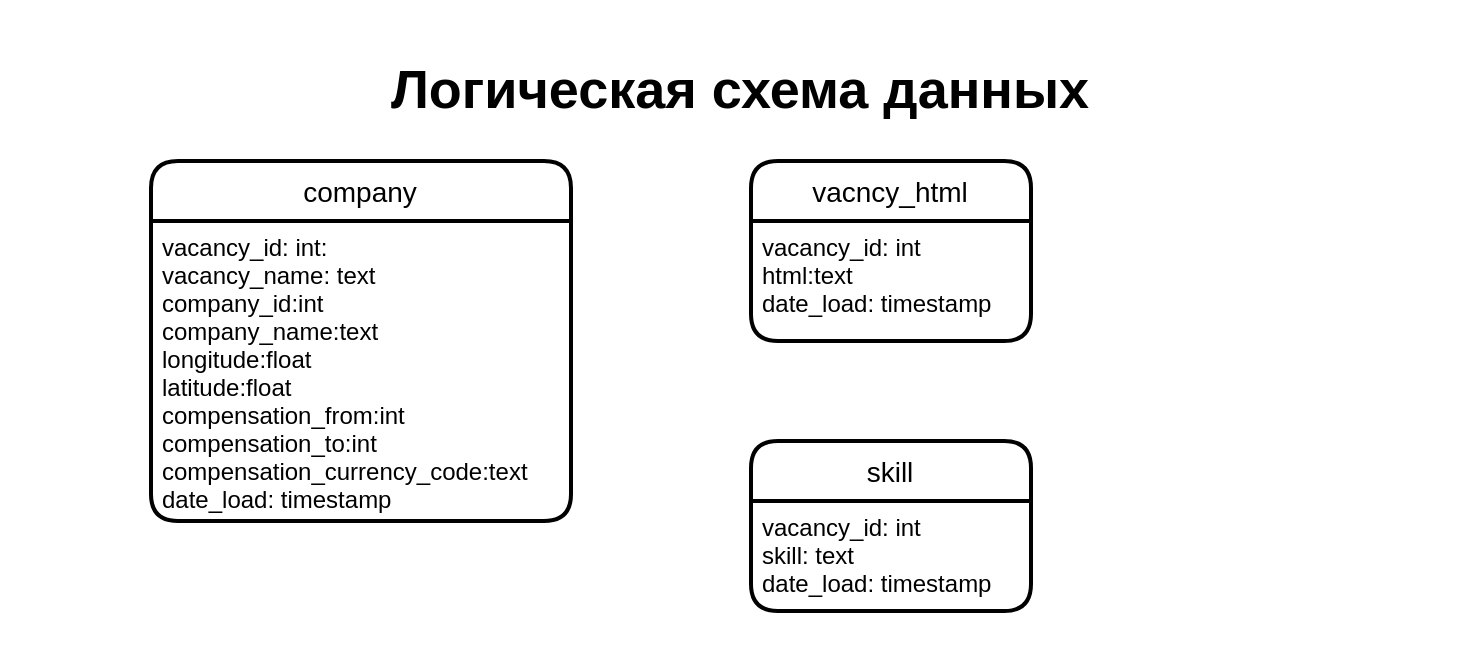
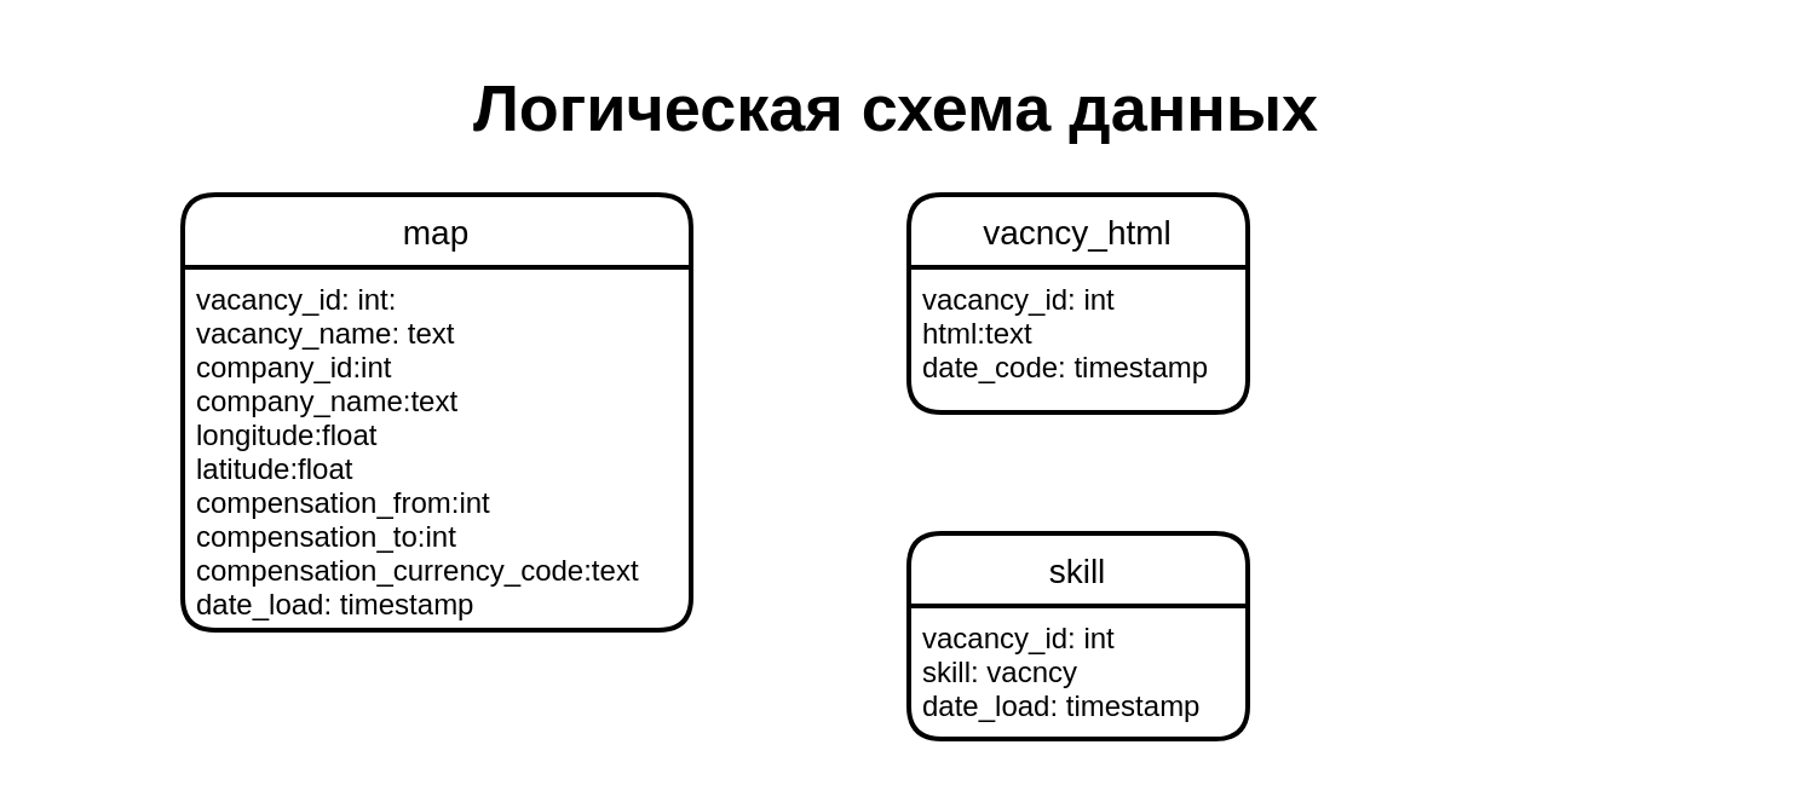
  <mxCell id="0" />
  <mxCell id="1" parent="0" />
  <mxCell id="2" value="vacncy_html" style="swimlane;childLayout=stackLayout;horizontal=1;startSize=30;horizontalStack=0;rounded=1;fontSize=14;fontStyle=0;strokeWidth=2;resizeParent=0;resizeLast=1;shadow=0;dashed=0;align=center;fillColor=default;gradientColor=none;" parent="1" vertex="1"><mxGeometry x="375" y="80" width="140" height="90" as="geometry" /></mxCell>
- <mxCell id="3" value="vacancy_id: int&#10;html:text&#10;date_load: timestamp" style="align=left;strokeColor=none;fillColor=none;spacingLeft=4;fontSize=12;verticalAlign=top;resizable=0;rotatable=0;part=1;" parent="2" vertex="1"><mxGeometry y="30" width="140" height="60" as="geometry" /></mxCell>
+ <mxCell id="3" value="vacancy_id: int&#10;html:text&#10;date_code: timestamp" style="align=left;strokeColor=none;fillColor=none;spacingLeft=4;fontSize=12;verticalAlign=top;resizable=0;rotatable=0;part=1;" parent="2" vertex="1"><mxGeometry y="30" width="140" height="60" as="geometry" /></mxCell>
  <mxCell id="4" value="skill" style="swimlane;childLayout=stackLayout;horizontal=1;startSize=30;horizontalStack=0;rounded=1;fontSize=14;fontStyle=0;strokeWidth=2;resizeParent=0;resizeLast=1;shadow=0;dashed=0;align=center;fillColor=default;gradientColor=none;" parent="1" vertex="1"><mxGeometry x="375" y="220" width="140" height="85" as="geometry" /></mxCell>
- <mxCell id="5" value="vacancy_id: int&#10;skill: text&#10;date_load: timestamp" style="align=left;strokeColor=none;fillColor=none;spacingLeft=4;fontSize=12;verticalAlign=top;resizable=0;rotatable=0;part=1;" parent="4" vertex="1"><mxGeometry y="30" width="140" height="55" as="geometry" /></mxCell>
+ <mxCell id="5" value="vacancy_id: int&#10;skill: vacncy&#10;date_load: timestamp" style="align=left;strokeColor=none;fillColor=none;spacingLeft=4;fontSize=12;verticalAlign=top;resizable=0;rotatable=0;part=1;" parent="4" vertex="1"><mxGeometry y="30" width="140" height="55" as="geometry" /></mxCell>
  <mxCell id="6" value="&lt;span style=&quot;font-size: 27px&quot;&gt;&lt;b&gt;Логическая схема данных&lt;/b&gt;&lt;/span&gt;" style="text;html=1;strokeColor=none;fillColor=none;align=center;verticalAlign=middle;whiteSpace=wrap;rounded=0;" parent="1" vertex="1"><mxGeometry x="20" y="20" width="700" height="50" as="geometry" /></mxCell>
- <mxCell id="7" value="company" style="swimlane;childLayout=stackLayout;horizontal=1;startSize=30;horizontalStack=0;rounded=1;fontSize=14;fontStyle=0;strokeWidth=2;resizeParent=0;resizeLast=1;shadow=0;dashed=0;align=center;fillColor=default;gradientColor=none;" parent="1" vertex="1"><mxGeometry x="75" y="80" width="210" height="180" as="geometry" /></mxCell>
+ <mxCell id="7" value="map" style="swimlane;childLayout=stackLayout;horizontal=1;startSize=30;horizontalStack=0;rounded=1;fontSize=14;fontStyle=0;strokeWidth=2;resizeParent=0;resizeLast=1;shadow=0;dashed=0;align=center;fillColor=default;gradientColor=none;" parent="1" vertex="1"><mxGeometry x="75" y="80" width="210" height="180" as="geometry" /></mxCell>
  <mxCell id="8" value="vacancy_id: int: &#10;vacancy_name: text&#10;company_id:int&#10;company_name:text&#10;longitude:float&#10;latitude:float&#10;compensation_from:int&#10;compensation_to:int&#10;compensation_currency_code:text&#10;date_load: timestamp" style="align=left;strokeColor=none;fillColor=none;spacingLeft=4;fontSize=12;verticalAlign=top;resizable=0;rotatable=0;part=1;" parent="7" vertex="1"><mxGeometry y="30" width="210" height="150" as="geometry" /></mxCell>
